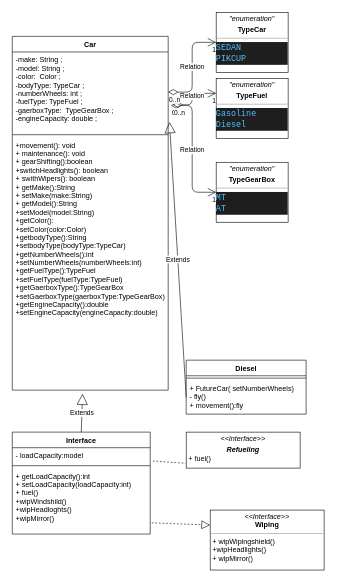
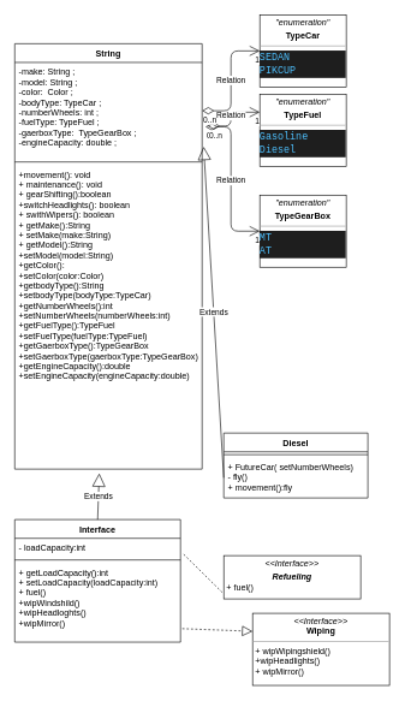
  <mxCell id="0" />
  <mxCell id="1" parent="0" />
- <mxCell id="2" value="Car" style="swimlane;fontStyle=1;align=center;verticalAlign=top;childLayout=stackLayout;horizontal=1;startSize=26;horizontalStack=0;resizeParent=1;resizeParentMax=0;resizeLast=0;collapsible=1;marginBottom=0;" parent="1" vertex="1"><mxGeometry x="20" y="60" width="260" height="590" as="geometry" /></mxCell>
+ <mxCell id="2" value="String" style="swimlane;fontStyle=1;align=center;verticalAlign=top;childLayout=stackLayout;horizontal=1;startSize=26;horizontalStack=0;resizeParent=1;resizeParentMax=0;resizeLast=0;collapsible=1;marginBottom=0;" parent="1" vertex="1"><mxGeometry x="20" y="60" width="260" height="590" as="geometry" /></mxCell>
  <mxCell id="3" value="-make: String ;&#10;-model: String ;&#10;-color:  Color ;&#10;-bodyType: TypeCar ;&#10;-numberWheels: int ;&#10;-fuelType: TypeFuel ;&#10;-gaerboxType:  TypeGearBox ;&#10;-engineCapacity: double ;" style="text;strokeColor=none;fillColor=none;align=left;verticalAlign=top;spacingLeft=4;spacingRight=4;overflow=hidden;rotatable=0;points=[[0,0.5],[1,0.5]];portConstraint=eastwest;" parent="2" vertex="1"><mxGeometry y="26" width="260" height="134" as="geometry" /></mxCell>
  <mxCell id="4" value="" style="line;strokeWidth=1;fillColor=none;align=left;verticalAlign=middle;spacingTop=-1;spacingLeft=3;spacingRight=3;rotatable=0;labelPosition=right;points=[];portConstraint=eastwest;" parent="2" vertex="1"><mxGeometry y="160" width="260" height="8" as="geometry" /></mxCell>
  <mxCell id="5" value="+movement(): void&#10;+ maintenance(): void&#10;+ gearShifting():boolean&#10;+switchHeadlights(): boolean&#10;+ swithWipers(): boolean&#10;+ getMake():String&#10;+ setMake(make:String)&#10;+ getModel():String&#10;+setModel(model:String)&#10;+getColor():&#10;+setColor(color:Color)&#10;+getbodyType():String&#10;+setbodyType(bodyType:TypeCar)&#10;+getNumberWheels():int&#10;+setNumberWheels(numberWheels:int)&#10;+getFuelType():TypeFuel&#10;+setFuelType(fuelType:TypeFuel)&#10;+getGaerboxType():TypeGearBox&#10;+setGaerboxType(gaerboxType:TypeGearBox)&#10;+getEngineCapacity():double&#10;+setEngineCapacity(engineCapacity:double)&#10;&#10;&#10;" style="text;strokeColor=none;fillColor=none;align=left;verticalAlign=top;spacingLeft=4;spacingRight=4;overflow=hidden;rotatable=0;points=[[0,0.5],[1,0.5]];portConstraint=eastwest;" parent="2" vertex="1"><mxGeometry y="168" width="260" height="422" as="geometry" /></mxCell>
  <mxCell id="6" value="Interface" style="swimlane;fontStyle=1;align=center;verticalAlign=top;childLayout=stackLayout;horizontal=1;startSize=26;horizontalStack=0;resizeParent=1;resizeParentMax=0;resizeLast=0;collapsible=1;marginBottom=0;" vertex="1" parent="1"><mxGeometry x="20" y="720" width="230" height="170" as="geometry" /></mxCell>
- <mxCell id="7" value="- loadCapacity:model&#10;" style="text;strokeColor=none;fillColor=none;align=left;verticalAlign=top;spacingLeft=4;spacingRight=4;overflow=hidden;rotatable=0;points=[[0,0.5],[1,0.5]];portConstraint=eastwest;" vertex="1" parent="6"><mxGeometry y="26" width="230" height="26" as="geometry" /></mxCell>
+ <mxCell id="7" value="- loadCapacity:int&#10;" style="text;strokeColor=none;fillColor=none;align=left;verticalAlign=top;spacingLeft=4;spacingRight=4;overflow=hidden;rotatable=0;points=[[0,0.5],[1,0.5]];portConstraint=eastwest;" vertex="1" parent="6"><mxGeometry y="26" width="230" height="26" as="geometry" /></mxCell>
  <mxCell id="8" value="" style="line;strokeWidth=1;fillColor=none;align=left;verticalAlign=middle;spacingTop=-1;spacingLeft=3;spacingRight=3;rotatable=0;labelPosition=right;points=[];portConstraint=eastwest;" vertex="1" parent="6"><mxGeometry y="52" width="230" height="8" as="geometry" /></mxCell>
  <mxCell id="9" value="+ getLoadCapacity():int&#10;+ setLoadCapacity(loadCapacity:int)&#10;+ fuel()&#10;+wipWindshild()&#10;+wipHeadloghts()&#10;+wipMirror()" style="text;strokeColor=none;fillColor=none;align=left;verticalAlign=top;spacingLeft=4;spacingRight=4;overflow=hidden;rotatable=0;points=[[0,0.5],[1,0.5]];portConstraint=eastwest;" vertex="1" parent="6"><mxGeometry y="60" width="230" height="110" as="geometry" /></mxCell>
  <mxCell id="10" value="Extends" style="endArrow=block;endSize=16;endFill=0;html=1;exitX=0.5;exitY=0;exitDx=0;exitDy=0;entryX=0.451;entryY=1.014;entryDx=0;entryDy=0;entryPerimeter=0;" edge="1" parent="1" source="6" target="5"><mxGeometry width="160" relative="1" as="geometry"><mxPoint x="120" y="500" as="sourcePoint" /><mxPoint x="380" y="780" as="targetPoint" /></mxGeometry></mxCell>
- <mxCell id="11" value="&lt;p style=&quot;margin: 0px ; margin-top: 4px ; text-align: center&quot;&gt;&lt;i&gt;&amp;lt;&amp;lt;Interface&amp;gt;&amp;gt;&lt;/i&gt;&lt;br&gt;&lt;/p&gt;&lt;p style=&quot;margin: 0px ; margin-top: 4px ; text-align: center&quot;&gt;&lt;b&gt;&lt;i&gt;Refueling&lt;/i&gt;&lt;/b&gt;&lt;/p&gt;&lt;p style=&quot;margin: 0px ; margin-left: 4px&quot;&gt;&lt;/p&gt;&lt;p style=&quot;margin: 0px ; margin-left: 4px&quot;&gt;+ fuel()&lt;/p&gt;" style="verticalAlign=top;align=left;overflow=fill;fontSize=12;fontFamily=Helvetica;html=1;" vertex="1" parent="1"><mxGeometry x="310" y="720" width="190" height="60" as="geometry" /></mxCell>
+ <mxCell id="11" value="&lt;p style=&quot;margin: 0px ; margin-top: 4px ; text-align: center&quot;&gt;&lt;i&gt;&amp;lt;&amp;lt;Interface&amp;gt;&amp;gt;&lt;/i&gt;&lt;br&gt;&lt;/p&gt;&lt;p style=&quot;margin: 0px ; margin-top: 4px ; text-align: center&quot;&gt;&lt;b&gt;&lt;i&gt;Refueling&lt;/i&gt;&lt;/b&gt;&lt;/p&gt;&lt;p style=&quot;margin: 0px ; margin-left: 4px&quot;&gt;&lt;/p&gt;&lt;p style=&quot;margin: 0px ; margin-left: 4px&quot;&gt;+ fuel()&lt;/p&gt;" style="verticalAlign=top;align=left;overflow=fill;fontSize=12;fontFamily=Helvetica;html=1;" vertex="1" parent="1"><mxGeometry x="310" y="770" width="190" height="60" as="geometry" /></mxCell>
  <mxCell id="12" value="" style="endArrow=none;dashed=1;endFill=0;endSize=12;html=1;exitX=1.019;exitY=0.855;exitDx=0;exitDy=0;exitPerimeter=0;entryX=-0.006;entryY=0.865;entryDx=0;entryDy=0;entryPerimeter=0;" edge="1" parent="1" source="7" target="11"><mxGeometry width="160" relative="1" as="geometry"><mxPoint x="120" y="670" as="sourcePoint" /><mxPoint x="280" y="830" as="targetPoint" /></mxGeometry></mxCell>
  <mxCell id="13" value="&lt;p style=&quot;margin: 0px ; margin-top: 4px ; text-align: center&quot;&gt;&lt;i&gt;&amp;lt;&amp;lt;Interface&amp;gt;&amp;gt;&lt;/i&gt;&lt;br&gt;&lt;b&gt;Wiping&lt;/b&gt;&lt;/p&gt;&lt;hr size=&quot;1&quot;&gt;&lt;p style=&quot;margin: 0px ; margin-left: 4px&quot;&gt;+ wipWipingshield()&lt;br&gt;&lt;/p&gt;&lt;p style=&quot;margin: 0px ; margin-left: 4px&quot;&gt;+wipHeadlights()&lt;/p&gt;&lt;p style=&quot;margin: 0px ; margin-left: 4px&quot;&gt;+ wipMirror()&lt;/p&gt;" style="verticalAlign=top;align=left;overflow=fill;fontSize=12;fontFamily=Helvetica;html=1;" vertex="1" parent="1"><mxGeometry x="350" y="850" width="190" height="100" as="geometry" /></mxCell>
  <mxCell id="14" value="" style="endArrow=block;dashed=1;endFill=0;endSize=12;html=1;exitX=1.011;exitY=0.83;exitDx=0;exitDy=0;exitPerimeter=0;entryX=0;entryY=0.25;entryDx=0;entryDy=0;" edge="1" parent="1" source="9" target="13"><mxGeometry width="160" relative="1" as="geometry"><mxPoint x="220" y="870" as="sourcePoint" /><mxPoint x="380" y="870" as="targetPoint" /></mxGeometry></mxCell>
  <mxCell id="15" value="Diesel" style="swimlane;fontStyle=1;align=center;verticalAlign=top;childLayout=stackLayout;horizontal=1;startSize=26;horizontalStack=0;resizeParent=1;resizeParentMax=0;resizeLast=0;collapsible=1;marginBottom=0;" vertex="1" parent="1"><mxGeometry x="310" y="600" width="200" height="90" as="geometry" /></mxCell>
  <mxCell id="16" value="" style="line;strokeWidth=1;fillColor=none;align=left;verticalAlign=middle;spacingTop=-1;spacingLeft=3;spacingRight=3;rotatable=0;labelPosition=right;points=[];portConstraint=eastwest;" vertex="1" parent="15"><mxGeometry y="26" width="200" height="8" as="geometry" /></mxCell>
  <mxCell id="17" value="+ FutureCar( setNumberWheels)&#10;- fly()&#10;+ movement():fly&#10;" style="text;strokeColor=none;fillColor=none;align=left;verticalAlign=top;spacingLeft=4;spacingRight=4;overflow=hidden;rotatable=0;points=[[0,0.5],[1,0.5]];portConstraint=eastwest;" vertex="1" parent="15"><mxGeometry y="34" width="200" height="56" as="geometry" /></mxCell>
  <mxCell id="18" value="Extends" style="endArrow=block;endSize=16;endFill=0;html=1;entryX=1.008;entryY=0.872;entryDx=0;entryDy=0;entryPerimeter=0;exitX=0;exitY=0.5;exitDx=0;exitDy=0;" edge="1" parent="1" source="17" target="3"><mxGeometry width="160" relative="1" as="geometry"><mxPoint x="410" y="670" as="sourcePoint" /><mxPoint x="570" y="670" as="targetPoint" /></mxGeometry></mxCell>
  <mxCell id="19" value="&lt;p style=&quot;margin: 0px ; margin-top: 4px ; text-align: center&quot;&gt;&lt;i&gt;&quot;enumeration&quot;&lt;/i&gt;&lt;/p&gt;&lt;p style=&quot;margin: 0px ; margin-top: 4px ; text-align: center&quot;&gt;&lt;b&gt;TypeCar&lt;/b&gt;&lt;/p&gt;&lt;hr size=&quot;1&quot;&gt;&lt;div style=&quot;color: rgb(212 , 212 , 212) ; background-color: rgb(30 , 30 , 30) ; font-family: &amp;#34;consolas&amp;#34; , &amp;#34;courier new&amp;#34; , monospace ; font-size: 14px ; line-height: 19px&quot;&gt;&lt;div&gt;&lt;span style=&quot;color: #4fc1ff&quot;&gt;SEDAN&lt;/span&gt;&lt;/div&gt;&lt;div&gt;&lt;span style=&quot;color: #4fc1ff&quot;&gt;PIKCUP&lt;/span&gt;&lt;/div&gt;&lt;/div&gt;" style="verticalAlign=top;align=left;overflow=fill;fontSize=12;fontFamily=Helvetica;html=1;" vertex="1" parent="1"><mxGeometry x="360" y="20" width="120" height="100" as="geometry" /></mxCell>
  <mxCell id="20" value="&lt;p style=&quot;margin: 0px ; margin-top: 4px ; text-align: center&quot;&gt;&lt;i&gt;&quot;enumeration&quot;&lt;/i&gt;&lt;/p&gt;&lt;p style=&quot;margin: 0px ; margin-top: 4px ; text-align: center&quot;&gt;&lt;b&gt;TypeFuel&lt;/b&gt;&lt;/p&gt;&lt;hr size=&quot;1&quot;&gt;&lt;div style=&quot;color: rgb(212 , 212 , 212) ; background-color: rgb(30 , 30 , 30) ; font-family: &amp;#34;consolas&amp;#34; , &amp;#34;courier new&amp;#34; , monospace ; font-size: 14px ; line-height: 19px&quot;&gt;&lt;div&gt;&lt;span style=&quot;color: #4fc1ff&quot;&gt;Gasoline&lt;/span&gt;&lt;/div&gt;&lt;div&gt;&lt;span style=&quot;color: #4fc1ff&quot;&gt;Diesel&lt;/span&gt;&lt;/div&gt;&lt;/div&gt;" style="verticalAlign=top;align=left;overflow=fill;fontSize=12;fontFamily=Helvetica;html=1;" vertex="1" parent="1"><mxGeometry x="360" y="130" width="120" height="100" as="geometry" /></mxCell>
  <mxCell id="21" value="&lt;p style=&quot;margin: 0px ; margin-top: 4px ; text-align: center&quot;&gt;&lt;i&gt;&quot;enumeration&quot;&lt;/i&gt;&lt;/p&gt;&lt;p style=&quot;margin: 0px ; margin-top: 4px ; text-align: center&quot;&gt;&lt;b&gt;TypeGearBox&lt;/b&gt;&lt;/p&gt;&lt;hr size=&quot;1&quot;&gt;&lt;div style=&quot;background-color: rgb(30 , 30 , 30) ; font-family: &amp;#34;consolas&amp;#34; , &amp;#34;courier new&amp;#34; , monospace ; font-size: 14px ; line-height: 19px&quot;&gt;&lt;div style=&quot;color: rgb(212 , 212 , 212)&quot;&gt;&lt;span style=&quot;color: #4fc1ff&quot;&gt;MT&lt;/span&gt;&lt;/div&gt;&lt;div&gt;&lt;font color=&quot;#4fc1ff&quot;&gt;AT&lt;/font&gt;&lt;/div&gt;&lt;/div&gt;" style="verticalAlign=top;align=left;overflow=fill;fontSize=12;fontFamily=Helvetica;html=1;" vertex="1" parent="1"><mxGeometry x="360" y="270" width="120" height="100" as="geometry" /></mxCell>
  <mxCell id="22" value="Relation" style="endArrow=open;html=1;endSize=12;startArrow=diamondThin;startSize=14;startFill=0;edgeStyle=orthogonalEdgeStyle;exitX=1.018;exitY=0.666;exitDx=0;exitDy=0;exitPerimeter=0;entryX=0;entryY=0.5;entryDx=0;entryDy=0;" edge="1" parent="1" source="3" target="21"><mxGeometry relative="1" as="geometry"><mxPoint x="260" y="420" as="sourcePoint" /><mxPoint x="420" y="420" as="targetPoint" /></mxGeometry></mxCell>
  <mxCell id="23" value="0..n" style="edgeLabel;resizable=0;html=1;align=left;verticalAlign=top;" connectable="0" vertex="1" parent="22"><mxGeometry x="-1" relative="1" as="geometry" /></mxCell>
  <mxCell id="24" value="1" style="edgeLabel;resizable=0;html=1;align=right;verticalAlign=top;" connectable="0" vertex="1" parent="22"><mxGeometry x="1" relative="1" as="geometry" /></mxCell>
  <mxCell id="25" value="Relation" style="endArrow=open;html=1;endSize=12;startArrow=diamondThin;startSize=14;startFill=0;edgeStyle=orthogonalEdgeStyle;exitX=1.03;exitY=0.658;exitDx=0;exitDy=0;exitPerimeter=0;entryX=0;entryY=0.25;entryDx=0;entryDy=0;" edge="1" parent="1" source="3" target="20"><mxGeometry relative="1" as="geometry"><mxPoint x="260" y="150" as="sourcePoint" /><mxPoint x="420" y="150" as="targetPoint" /></mxGeometry></mxCell>
  <mxCell id="26" value="0..n" style="edgeLabel;resizable=0;html=1;align=left;verticalAlign=top;" connectable="0" vertex="1" parent="25"><mxGeometry x="-1" relative="1" as="geometry" /></mxCell>
  <mxCell id="27" value="1" style="edgeLabel;resizable=0;html=1;align=right;verticalAlign=top;" connectable="0" vertex="1" parent="25"><mxGeometry x="1" relative="1" as="geometry" /></mxCell>
  <mxCell id="28" value="Relation" style="endArrow=open;html=1;endSize=12;startArrow=diamondThin;startSize=14;startFill=0;edgeStyle=orthogonalEdgeStyle;exitX=1;exitY=0.5;exitDx=0;exitDy=0;entryX=0;entryY=0.5;entryDx=0;entryDy=0;" edge="1" parent="1" source="3" target="19"><mxGeometry relative="1" as="geometry"><mxPoint x="260" y="150" as="sourcePoint" /><mxPoint x="420" y="150" as="targetPoint" /></mxGeometry></mxCell>
  <mxCell id="29" value="0..n" style="edgeLabel;resizable=0;html=1;align=left;verticalAlign=top;" connectable="0" vertex="1" parent="28"><mxGeometry x="-1" relative="1" as="geometry" /></mxCell>
  <mxCell id="30" value="1" style="edgeLabel;resizable=0;html=1;align=right;verticalAlign=top;" connectable="0" vertex="1" parent="28"><mxGeometry x="1" relative="1" as="geometry" /></mxCell>
